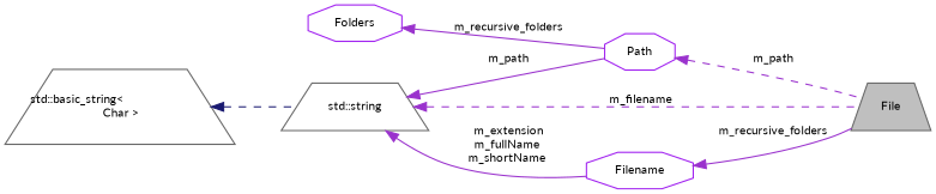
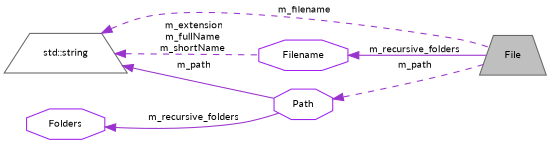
  digraph {
    fontname=Lato
    rankdir=LR
    node [color=gray40 fillcolor=white fontname=Lato fontsize=10 shape=trapezium style=filled]
    edge [color=darkorchid3 dir=back fontname=Lato fontsize=10 labelfontname=Helvetica labelfontsize=10 style=solid]
    n1 [fillcolor=grey75 fontcolor=black height=0.2 label=File width=0.4]
    n2 [color=purple height=0.2 label=Filename shape=octagon width=0.4]
    n3 [height=0.2 label="std::string" width=0.4]
    n4 [color=purple height=0.2 label=Path shape=octagon width=0.4]
-   n5 [height=0.2 label="std::basic_string\<\l Char \>" width=0.4]
    n6 [color=purple height=0.2 label=Folders shape=octagon width=0.4]
    n2 -> n1 [label=" m_recursive_folders"]
    n3 -> n1 [label=" m_filename" style=dashed]
-   n3 -> n2 [label=" m_extension\nm_fullName\nm_shortName"]
+   n3 -> n2 [label=" m_extension\nm_fullName\nm_shortName" style=dashed]
    n3 -> n4 [label=" m_path"]
    n4 -> n1 [label=" m_path" style=dashed]
-   n5 -> n3 [color=midnightblue style=dashed]
    n6 -> n4 [label=" m_recursive_folders"]
  }
